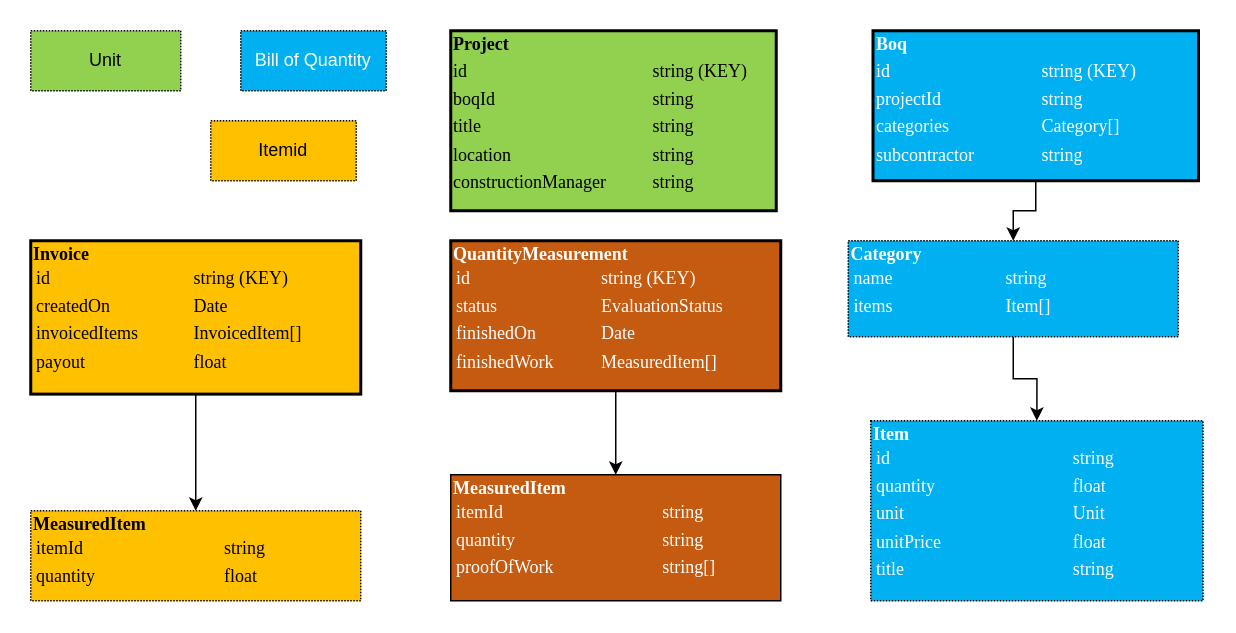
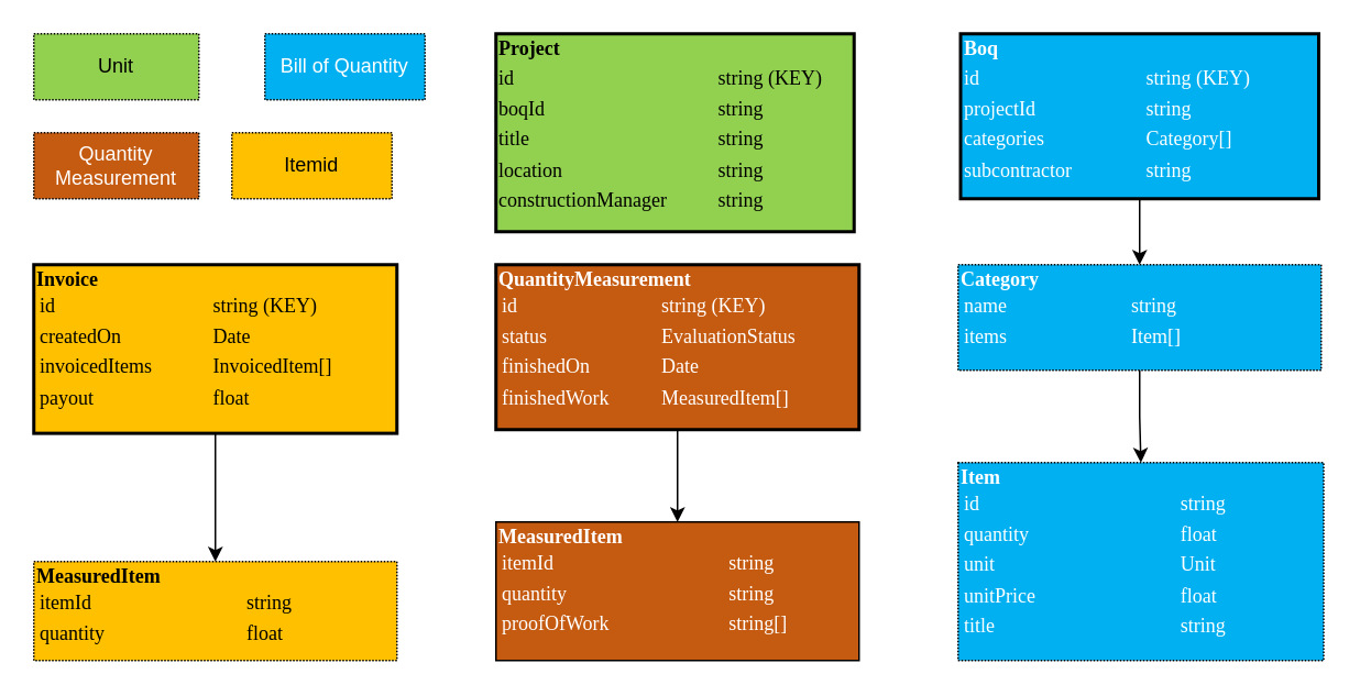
  <mxCell id="0" />
  <mxCell id="1" parent="0" />
  <mxCell id="2" value="Unit" style="html=1;whiteSpace=wrap;container=1;recursiveResize=0;collapsible=0;dashed=1;dashPattern=1 1;strokeColor=#000000;strokeWidth=1;fillColor=#92D050;fontColor=#000000;" vertex="1" parent="1"><mxGeometry x="20" y="20" width="100" height="40" as="geometry" /></mxCell>
  <mxCell id="3" value="Bill of Quantity" style="html=1;whiteSpace=wrap;container=1;recursiveResize=0;collapsible=0;dashed=1;dashPattern=1 1;strokeColor=#000000;strokeWidth=1;fillColor=#00B0F0;fontColor=#FFFFFF;" vertex="1" parent="1"><mxGeometry x="160" y="20" width="97" height="40" as="geometry" /></mxCell>
  <mxCell id="4" value="Itemid" style="html=1;whiteSpace=wrap;container=1;recursiveResize=0;collapsible=0;dashed=1;dashPattern=1 1;strokeColor=#000000;strokeWidth=1;fillColor=#FFC000;fontColor=#000000;" vertex="1" parent="1"><mxGeometry x="140" y="80" width="97" height="40" as="geometry" /></mxCell>
  <mxCell id="5" value="&lt;div style=&quot;box-sizing: border-box ; width: 100% ; padding: 2px&quot;&gt;&lt;b style=&quot;&quot;&gt;Project&lt;/b&gt;&lt;/div&gt;&lt;table style=&quot;width: 100% ; font-size: 1em&quot; cellpadding=&quot;2&quot; cellspacing=&quot;0&quot;&gt;&lt;tbody&gt;&lt;tr&gt;&lt;td&gt;id&lt;/td&gt;&lt;td&gt;string (KEY)&lt;/td&gt;&lt;/tr&gt;&lt;tr&gt;&lt;td&gt;boqId&lt;/td&gt;&lt;td&gt;string&lt;/td&gt;&lt;/tr&gt;&lt;tr&gt;&lt;td&gt;title&lt;/td&gt;&lt;td&gt;string&lt;br&gt;&lt;/td&gt;&lt;/tr&gt;&lt;tr&gt;&lt;td&gt;location&lt;/td&gt;&lt;td&gt;&lt;font&gt;string&lt;/font&gt;&lt;/td&gt;&lt;/tr&gt;&lt;tr&gt;&lt;td&gt;constructionManager&lt;/td&gt;&lt;td&gt;string&lt;/td&gt;&lt;/tr&gt;&lt;/tbody&gt;&lt;/table&gt;" style="verticalAlign=top;align=left;overflow=fill;html=1;rounded=0;shadow=0;comic=0;labelBackgroundColor=none;strokeWidth=2;fontFamily=Verdana;fontSize=12;fillColor=#92D050;strokeColor=#000000;fontColor=#000000;perimeterSpacing=0;" vertex="1" parent="1"><mxGeometry x="300" y="20" width="217" height="120" as="geometry" /></mxCell>
  <mxCell id="6" style="edgeStyle=orthogonalEdgeStyle;rounded=0;orthogonalLoop=1;jettySize=auto;html=1;exitX=0.5;exitY=1;exitDx=0;exitDy=0;fontColor=#000000;entryX=0.5;entryY=0;entryDx=0;entryDy=0;" edge="1" parent="1" source="7" target="9"><mxGeometry relative="1" as="geometry"><mxPoint x="690.5" y="140" as="targetPoint" /></mxGeometry></mxCell>
  <mxCell id="7" value="&lt;div style=&quot;box-sizing: border-box ; width: 100% ; padding: 2px&quot;&gt;&lt;b style=&quot;background-color: rgb(0 , 176 , 240)&quot;&gt;Boq&lt;/b&gt;&lt;/div&gt;&lt;table style=&quot;width: 100% ; font-size: 1em&quot; cellpadding=&quot;2&quot; cellspacing=&quot;0&quot;&gt;&lt;tbody&gt;&lt;tr&gt;&lt;td&gt;id&lt;/td&gt;&lt;td&gt;string (KEY)&lt;/td&gt;&lt;/tr&gt;&lt;tr&gt;&lt;td&gt;projectId&lt;/td&gt;&lt;td&gt;string&lt;/td&gt;&lt;/tr&gt;&lt;tr&gt;&lt;td&gt;categories&lt;/td&gt;&lt;td&gt;Category[]&lt;/td&gt;&lt;/tr&gt;&lt;tr&gt;&lt;td&gt;subcontractor&lt;/td&gt;&lt;td&gt;string&lt;/td&gt;&lt;/tr&gt;&lt;/tbody&gt;&lt;/table&gt;" style="verticalAlign=top;align=left;overflow=fill;html=1;rounded=0;shadow=0;comic=0;labelBackgroundColor=none;strokeWidth=2;fontFamily=Verdana;fontSize=12;fillColor=#00B0F0;strokeColor=#000000;fontColor=#FFFFFF;perimeterSpacing=0;" vertex="1" parent="1"><mxGeometry x="581.5" y="20" width="217" height="100" as="geometry" /></mxCell>
  <mxCell id="8" style="edgeStyle=orthogonalEdgeStyle;rounded=0;orthogonalLoop=1;jettySize=auto;html=1;exitX=0.5;exitY=1;exitDx=0;exitDy=0;entryX=0.5;entryY=0;entryDx=0;entryDy=0;fontColor=#000000;" edge="1" parent="1" source="9" target="10"><mxGeometry relative="1" as="geometry" /></mxCell>
- <mxCell id="9" value="&lt;div style=&quot;box-sizing: border-box ; width: 100% ; padding: 2px&quot;&gt;&lt;span style=&quot;background-color: rgb(0 , 176 , 240)&quot;&gt;&lt;b&gt;Category&lt;/b&gt;&lt;/span&gt;&lt;table cellpadding=&quot;2&quot; cellspacing=&quot;0&quot; style=&quot;font-size: 1em ; width: 100%&quot;&gt;&lt;tbody&gt;&lt;tr&gt;&lt;td&gt;name&lt;/td&gt;&lt;td&gt;string&lt;/td&gt;&lt;/tr&gt;&lt;tr&gt;&lt;td&gt;items&lt;/td&gt;&lt;td&gt;Item[]&lt;/td&gt;&lt;/tr&gt;&lt;/tbody&gt;&lt;/table&gt;&lt;/div&gt;" style="verticalAlign=top;align=left;overflow=fill;html=1;rounded=0;shadow=0;comic=0;labelBackgroundColor=none;strokeWidth=1;fontFamily=Verdana;fontSize=12;fillColor=#00B0F0;strokeColor=#000000;fontColor=#FFFFFF;perimeterSpacing=0;dashed=1;dashPattern=1 1;" vertex="1" parent="1"><mxGeometry x="565" y="160" width="220" height="64" as="geometry" /></mxCell>
+ <mxCell id="9" value="&lt;div style=&quot;box-sizing: border-box ; width: 100% ; padding: 2px&quot;&gt;&lt;span style=&quot;background-color: rgb(0 , 176 , 240)&quot;&gt;&lt;b&gt;Category&lt;/b&gt;&lt;/span&gt;&lt;table cellpadding=&quot;2&quot; cellspacing=&quot;0&quot; style=&quot;font-size: 1em ; width: 100%&quot;&gt;&lt;tbody&gt;&lt;tr&gt;&lt;td&gt;name&lt;/td&gt;&lt;td&gt;string&lt;/td&gt;&lt;/tr&gt;&lt;tr&gt;&lt;td&gt;items&lt;/td&gt;&lt;td&gt;Item[]&lt;/td&gt;&lt;/tr&gt;&lt;/tbody&gt;&lt;/table&gt;&lt;/div&gt;" style="verticalAlign=top;align=left;overflow=fill;html=1;rounded=0;shadow=0;comic=0;labelBackgroundColor=none;strokeWidth=1;fontFamily=Verdana;fontSize=12;fillColor=#00B0F0;strokeColor=#000000;fontColor=#FFFFFF;perimeterSpacing=0;dashed=1;dashPattern=1 1;" vertex="1" parent="1"><mxGeometry x="580" y="160" width="220" height="64" as="geometry" /></mxCell>
  <mxCell id="10" value="&lt;div style=&quot;box-sizing: border-box ; width: 100% ; padding: 2px&quot;&gt;&lt;span style=&quot;background-color: rgb(0 , 176 , 240)&quot;&gt;&lt;b&gt;Item&lt;/b&gt;&lt;/span&gt;&lt;table cellpadding=&quot;2&quot; cellspacing=&quot;0&quot; style=&quot;font-size: 1em ; width: 100%&quot;&gt;&lt;tbody&gt;&lt;tr&gt;&lt;td&gt;id&lt;/td&gt;&lt;td&gt;string&lt;/td&gt;&lt;/tr&gt;&lt;tr&gt;&lt;td&gt;quantity&lt;/td&gt;&lt;td&gt;float&lt;br&gt;&lt;/td&gt;&lt;/tr&gt;&lt;tr&gt;&lt;td&gt;unit&lt;/td&gt;&lt;td&gt;Unit&lt;/td&gt;&lt;/tr&gt;&lt;tr&gt;&lt;td&gt;unitPrice&lt;/td&gt;&lt;td&gt;float&lt;/td&gt;&lt;/tr&gt;&lt;tr&gt;&lt;td&gt;title&lt;/td&gt;&lt;td&gt;string&lt;/td&gt;&lt;/tr&gt;&lt;/tbody&gt;&lt;/table&gt;&lt;/div&gt;" style="verticalAlign=top;align=left;overflow=fill;html=1;rounded=0;shadow=0;comic=0;labelBackgroundColor=none;strokeWidth=1;fontFamily=Verdana;fontSize=12;fillColor=#00B0F0;strokeColor=#000000;fontColor=#FFFFFF;perimeterSpacing=0;dashed=1;dashPattern=1 1;" vertex="1" parent="1"><mxGeometry x="580" y="280" width="221.5" height="120" as="geometry" /></mxCell>
  <mxCell id="11" value="&lt;div style=&quot;box-sizing: border-box ; width: 100% ; padding: 2px&quot;&gt;&lt;b&gt;MeasuredItem&lt;/b&gt;&lt;table style=&quot;width: 100% ; font-size: 1em&quot; cellpadding=&quot;2&quot; cellspacing=&quot;0&quot;&gt;&lt;tbody&gt;&lt;tr&gt;&lt;td&gt;itemId&lt;/td&gt;&lt;td&gt;string&lt;/td&gt;&lt;/tr&gt;&lt;tr&gt;&lt;td&gt;quantity&lt;/td&gt;&lt;td&gt;string&lt;/td&gt;&lt;/tr&gt;&lt;tr&gt;&lt;td&gt;proofOfWork&lt;/td&gt;&lt;td&gt;string[]&lt;/td&gt;&lt;/tr&gt;&lt;/tbody&gt;&lt;/table&gt;&lt;br&gt;&lt;/div&gt;" style="verticalAlign=top;align=left;overflow=fill;html=1;rounded=0;shadow=0;comic=0;labelBackgroundColor=none;strokeWidth=1;fontFamily=Verdana;fontSize=12;fillColor=#C55A11;strokeColor=#000000;fontColor=#FFFFFF;perimeterSpacing=0;" vertex="1" parent="1"><mxGeometry x="300" y="316" width="220" height="84" as="geometry" /></mxCell>
  <mxCell id="12" style="edgeStyle=orthogonalEdgeStyle;rounded=0;orthogonalLoop=1;jettySize=auto;html=1;exitX=0.5;exitY=1;exitDx=0;exitDy=0;entryX=0.5;entryY=0;entryDx=0;entryDy=0;fontColor=#000000;" edge="1" parent="1" source="13" target="11"><mxGeometry relative="1" as="geometry" /></mxCell>
  <mxCell id="13" value="&lt;div style=&quot;box-sizing: border-box ; width: 100% ; padding: 2px&quot;&gt;&lt;b&gt;QuantityMeasurement&lt;/b&gt;&lt;table style=&quot;width: 100% ; font-size: 1em&quot; cellpadding=&quot;2&quot; cellspacing=&quot;0&quot;&gt;&lt;tbody&gt;&lt;tr&gt;&lt;td&gt;id&lt;/td&gt;&lt;td&gt;string (KEY)&lt;/td&gt;&lt;/tr&gt;&lt;tr&gt;&lt;td&gt;status&lt;/td&gt;&lt;td&gt;EvaluationStatus&lt;/td&gt;&lt;/tr&gt;&lt;tr&gt;&lt;td&gt;finishedOn&lt;/td&gt;&lt;td&gt;Date&lt;/td&gt;&lt;/tr&gt;&lt;tr&gt;&lt;td&gt;finishedWork&lt;/td&gt;&lt;td&gt;MeasuredItem[]&lt;/td&gt;&lt;/tr&gt;&lt;/tbody&gt;&lt;/table&gt;&lt;/div&gt;" style="verticalAlign=top;align=left;overflow=fill;html=1;rounded=0;shadow=0;comic=0;labelBackgroundColor=none;strokeWidth=2;fontFamily=Verdana;fontSize=12;fillColor=#C55A11;strokeColor=#000000;fontColor=#FFFFFF;perimeterSpacing=0;" vertex="1" parent="1"><mxGeometry x="300" y="160" width="220" height="100" as="geometry" /></mxCell>
  <mxCell id="14" style="edgeStyle=orthogonalEdgeStyle;rounded=0;orthogonalLoop=1;jettySize=auto;html=1;exitX=0.5;exitY=1;exitDx=0;exitDy=0;entryX=0.5;entryY=0;entryDx=0;entryDy=0;fontColor=#000000;" edge="1" parent="1" source="15" target="16"><mxGeometry relative="1" as="geometry" /></mxCell>
  <mxCell id="15" value="&lt;div style=&quot;box-sizing: border-box ; width: 100% ; padding: 2px&quot;&gt;&lt;b&gt;&lt;font color=&quot;#000000&quot;&gt;Invoice&lt;/font&gt;&lt;/b&gt;&lt;table style=&quot;width: 100% ; font-size: 1em&quot; cellpadding=&quot;2&quot; cellspacing=&quot;0&quot;&gt;&lt;tbody&gt;&lt;tr&gt;&lt;td&gt;&lt;font color=&quot;#000000&quot;&gt;id&lt;/font&gt;&lt;/td&gt;&lt;td&gt;&lt;font color=&quot;#000000&quot;&gt;string (KEY)&lt;/font&gt;&lt;/td&gt;&lt;/tr&gt;&lt;tr&gt;&lt;td&gt;&lt;font color=&quot;#000000&quot;&gt;createdOn&lt;/font&gt;&lt;/td&gt;&lt;td&gt;&lt;font color=&quot;#000000&quot;&gt;Date&lt;/font&gt;&lt;/td&gt;&lt;/tr&gt;&lt;tr&gt;&lt;td&gt;&lt;font color=&quot;#000000&quot;&gt;invoicedItems&lt;/font&gt;&lt;/td&gt;&lt;td&gt;&lt;font color=&quot;#000000&quot;&gt;InvoicedItem[]&lt;br&gt;&lt;/font&gt;&lt;/td&gt;&lt;/tr&gt;&lt;tr&gt;&lt;td&gt;&lt;font color=&quot;#000000&quot;&gt;payout&lt;/font&gt;&lt;/td&gt;&lt;td&gt;&lt;font color=&quot;#000000&quot;&gt;float&lt;/font&gt;&lt;/td&gt;&lt;/tr&gt;&lt;/tbody&gt;&lt;/table&gt;&lt;font color=&quot;#000000&quot;&gt;&lt;br&gt;&lt;/font&gt;&lt;/div&gt;" style="verticalAlign=top;align=left;overflow=fill;html=1;rounded=0;shadow=0;comic=0;labelBackgroundColor=none;strokeWidth=2;fontFamily=Verdana;fontSize=12;fillColor=#FFC000;strokeColor=#000000;fontColor=#FFFFFF;perimeterSpacing=0;" vertex="1" parent="1"><mxGeometry x="20" y="160" width="220" height="102.25" as="geometry" /></mxCell>
  <mxCell id="16" value="&lt;div style=&quot;box-sizing: border-box ; width: 100% ; padding: 2px&quot;&gt;&lt;b&gt;&lt;font color=&quot;#000000&quot;&gt;MeasuredItem&lt;/font&gt;&lt;/b&gt;&lt;table style=&quot;width: 100% ; font-size: 1em&quot; cellpadding=&quot;2&quot; cellspacing=&quot;0&quot;&gt;&lt;tbody&gt;&lt;tr&gt;&lt;td&gt;&lt;font color=&quot;#000000&quot;&gt;itemId&lt;/font&gt;&lt;/td&gt;&lt;td&gt;&lt;font color=&quot;#000000&quot;&gt;string&lt;/font&gt;&lt;/td&gt;&lt;/tr&gt;&lt;tr&gt;&lt;td&gt;&lt;font color=&quot;#000000&quot;&gt;quantity&lt;/font&gt;&lt;/td&gt;&lt;td&gt;&lt;font color=&quot;#000000&quot;&gt;float&lt;/font&gt;&lt;/td&gt;&lt;/tr&gt;&lt;/tbody&gt;&lt;/table&gt;&lt;/div&gt;" style="verticalAlign=top;align=left;overflow=fill;html=1;rounded=0;shadow=0;comic=0;labelBackgroundColor=none;strokeWidth=1;fontFamily=Verdana;fontSize=12;fillColor=#FFC000;strokeColor=#000000;fontColor=#FFFFFF;perimeterSpacing=0;dashed=1;dashPattern=1 1;" vertex="1" parent="1"><mxGeometry x="20" y="340" width="220" height="60" as="geometry" /></mxCell>
+ <mxCell id="17" value="Quantity Measurement" style="html=1;whiteSpace=wrap;container=1;recursiveResize=0;collapsible=0;dashed=1;dashPattern=1 1;strokeColor=#000000;strokeWidth=1;fillColor=#C55A11;fontColor=#FFFFFF;" vertex="1" parent="1"><mxGeometry x="20" y="80" width="100" height="40" as="geometry" /></mxCell>
